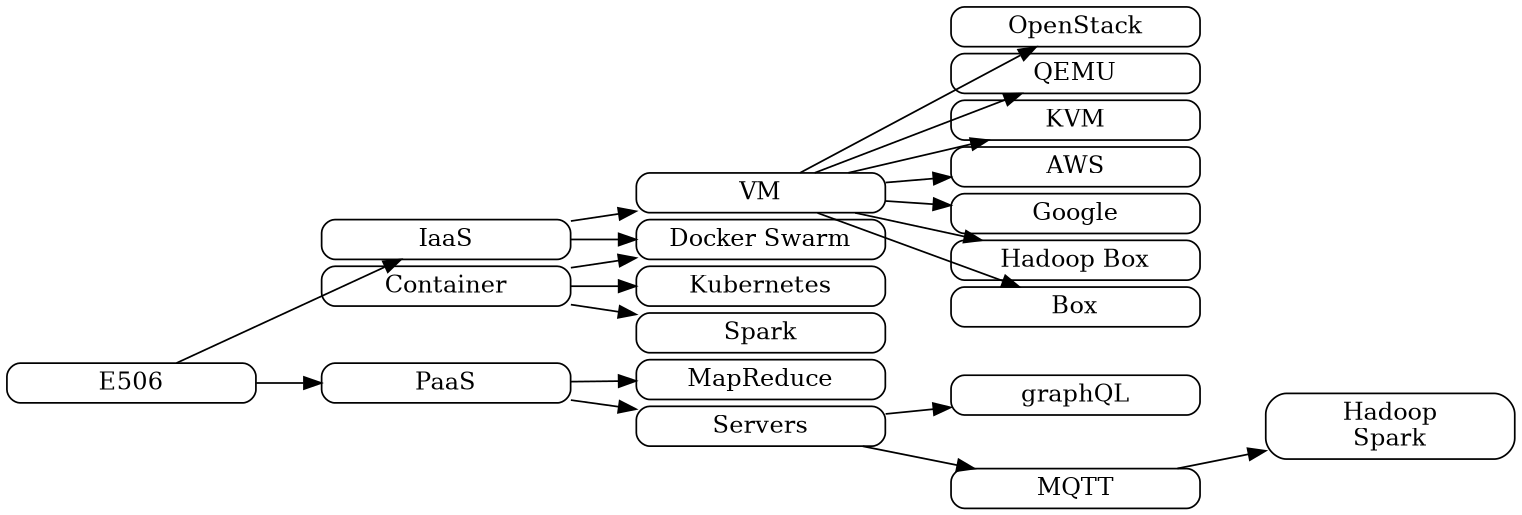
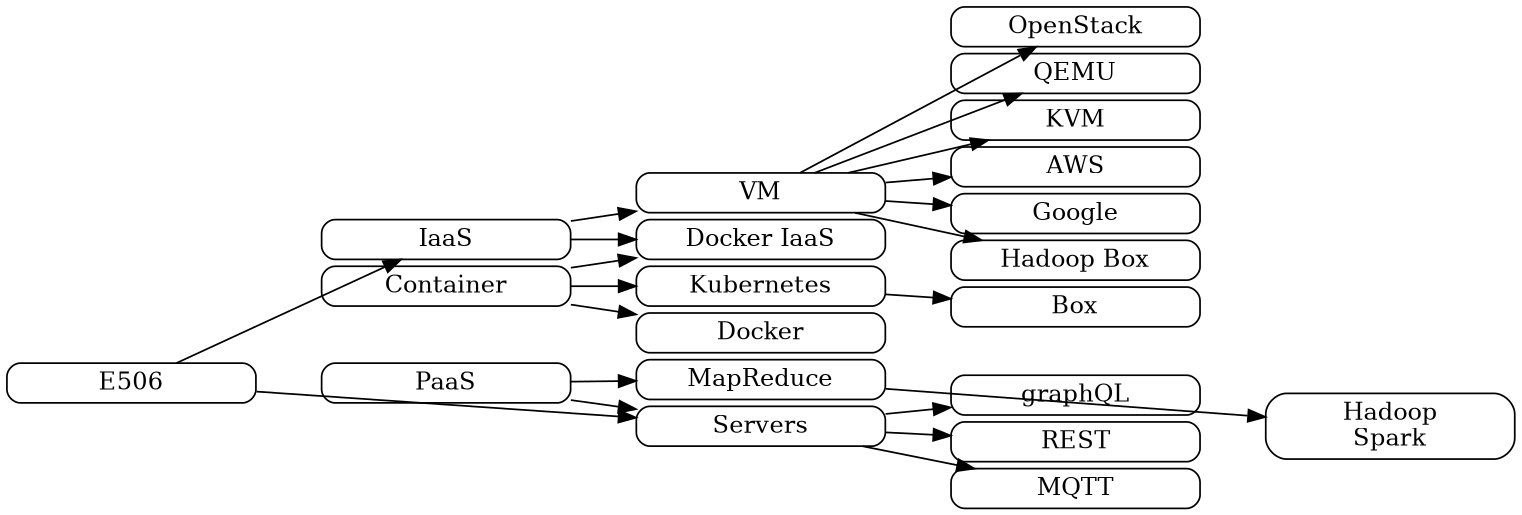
  digraph {
    nodesep=0.05
    rankdir=LR
    ranksep=0.525
    splines=line
    node [shadow_blur=5 shadow_offset=7 shape=box style=rounded]
    n1 [height=0.05 label=E506 width=2]
    IaaS [height=0.05 width=2]
    PaaS [height=0.05 width=2]
    VM [height=0.05 width=2]
-   "Docker Swarm" [height=0.05 width=2]
+   "Docker Swarm" [height=0.05 width=2 label="Docker IaaS"]
    MapReduce [height=0.05 width=2]
    Servers [height=0.05 width=2]
    n8 [height=0.05 label="Hadoop Box" width=2]
    OpenStack [height=0.05 width=2]
    QEMU [height=0.05 width=2]
    KVM [height=0.05 width=2]
    AWS [height=0.05 width=2]
    n13 [height=0.05 label=Box width=2]
    Google [height=0.05 width=2]
    Container [height=0.05 width=2]
-   Docker [height=0.05 width=2 label=Spark]
+   Docker [height=0.05 width=2]
    Kubernetes [height=0.05 width=2]
    "Hadoop\nSpark" [height=0.05 width=2]
+   REST [height=0.05 width=2]
    MQTT [height=0.05 width=2]
    graphQL [height=0.05 width=2]
    n1 -> IaaS
-   n1 -> PaaS
+   n1 -> Servers
    IaaS -> VM
    IaaS -> "Docker Swarm"
    PaaS -> MapReduce
    PaaS -> Servers
    VM -> n8
    VM -> OpenStack
    VM -> QEMU
    VM -> KVM
    VM -> AWS
-   VM -> n13
+   Kubernetes -> n13
    VM -> Google
-   MQTT -> "Hadoop\nSpark"
+   MapReduce -> "Hadoop\nSpark"
+   Servers -> REST
    Servers -> MQTT
    Servers -> graphQL
    Container -> "Docker Swarm"
    Container -> Docker
    Container -> Kubernetes
  }
